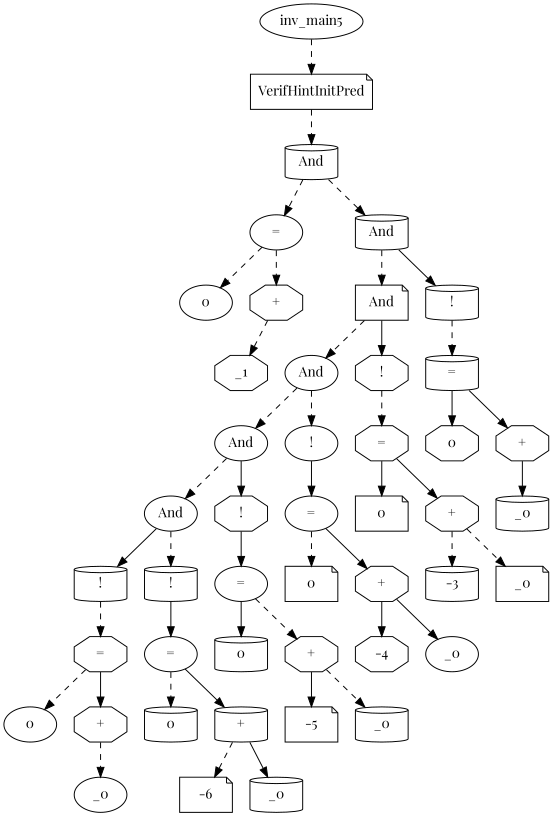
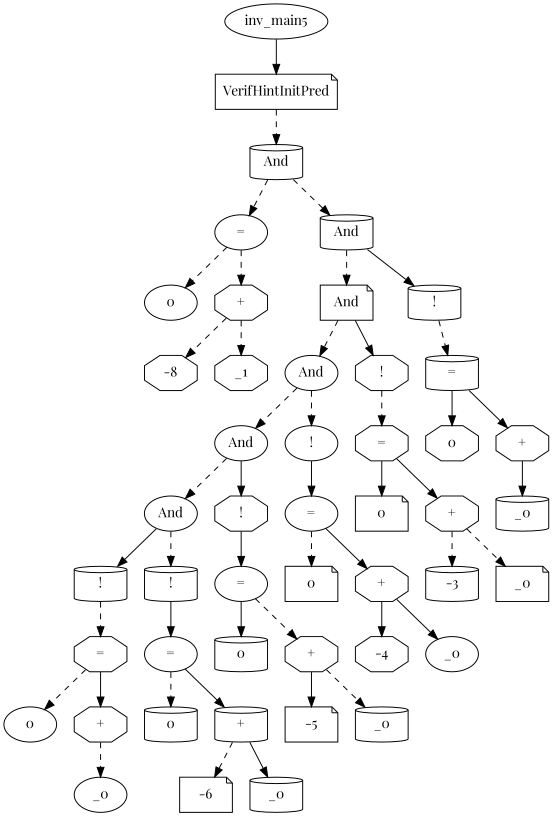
  digraph {
    fontname="Playfair Display"
    node [fontname="Playfair Display" shape=octagon]
    edge [fontname="Playfair Display" style=dashed]
    n1 [label=inv_main5 shape=ellipse]
    n2 [label=VerifHintInitPred shape=note]
    n3 [label=And shape=cylinder]
    n4 [label="=" shape=ellipse]
    n5 [label=And shape=cylinder]
    n6 [label=0 shape=ellipse]
    n7 [label="+"]
    n8 [label=And shape=note]
    n9 [label="!" shape=cylinder]
+   n10 [label=-8]
    n11 [label=_1]
    n12 [label=And shape=ellipse]
    n13 [label="!"]
    n14 [label="=" shape=cylinder]
    n15 [label=And shape=ellipse]
    n16 [label="!" shape=ellipse]
    n17 [label="="]
    n18 [label=And shape=ellipse]
    n19 [label="!"]
    n20 [label="=" shape=ellipse]
    n21 [label="!" shape=cylinder]
    n22 [label="!" shape=cylinder]
    n23 [label="=" shape=ellipse]
    n24 [label="="]
    n25 [label="=" shape=ellipse]
    n26 [label=0 shape=ellipse]
    n27 [label="+"]
    n28 [label=_0 shape=ellipse]
    n29 [label=0 shape=cylinder]
    n30 [label="+" shape=cylinder]
    n31 [label=-6 shape=note]
    n32 [label=_0 shape=cylinder]
    n33 [label=0 shape=cylinder]
    n34 [label="+"]
    n35 [label=-5 shape=note]
    n36 [label=_0 shape=cylinder]
    n37 [label=0 shape=note]
    n38 [label="+"]
    n39 [label=-4]
    n40 [label=_0 shape=ellipse]
    n41 [label=0 shape=note]
    n42 [label="+"]
    n43 [label=-3 shape=cylinder]
    n44 [label=_0 shape=note]
    n45 [label=0]
    n46 [label="+"]
    n47 [label=_0 shape=cylinder]
-   n1 -> n2
+   n1 -> n2 [style=solid]
    n2 -> n3
    n3 -> n4
    n3 -> n5
    n4 -> n6
    n4 -> n7
    n5 -> n8
    n5 -> n9 [style=solid]
+   n7 -> n10
    n7 -> n11
    n8 -> n12
    n8 -> n13 [style=solid]
    n9 -> n14
    n12 -> n15
    n12 -> n16
    n13 -> n17
    n14 -> n45 [style=solid]
    n14 -> n46 [style=solid]
    n15 -> n18
    n15 -> n19 [style=solid]
    n16 -> n20 [style=solid]
    n17 -> n41 [style=solid]
    n17 -> n42 [style=solid]
    n18 -> n21 [style=solid]
    n18 -> n22
    n19 -> n23 [style=solid]
    n20 -> n37
    n20 -> n38 [style=solid]
    n21 -> n24
    n22 -> n25 [style=solid]
    n23 -> n33 [style=solid]
    n23 -> n34
    n24 -> n26
    n24 -> n27 [style=solid]
    n25 -> n29
    n25 -> n30 [style=solid]
    n27 -> n28
    n30 -> n31
    n30 -> n32 [style=solid]
    n34 -> n35 [style=solid]
    n34 -> n36
    n38 -> n39 [style=solid]
    n38 -> n40 [style=solid]
    n42 -> n43
    n42 -> n44
    n46 -> n47 [style=solid]
  }
